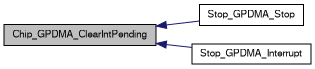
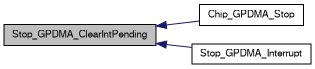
  digraph {
    rankdir=LR
    node [color=black fillcolor=white fontname=FreeSans fontsize=10 shape=record style=filled]
    edge [color=midnightblue dir=back fontname=FreeSans fontsize=10 labelfontname=FreeSans labelfontsize=10 style=solid]
-   n1 [fillcolor=grey75 fontcolor=black height=0.2 label=Chip_GPDMA_ClearIntPending width=0.4]
-   n2 [height=0.2 label=Stop_GPDMA_Stop width=0.4]
+   n1 [fillcolor=grey75 fontcolor=black height=0.2 label=Stop_GPDMA_ClearIntPending width=0.4]
+   n2 [height=0.2 label=Chip_GPDMA_Stop width=0.4]
    n3 [height=0.2 label=Stop_GPDMA_Interrupt width=0.4]
    n1 -> n2
    n1 -> n3
  }
